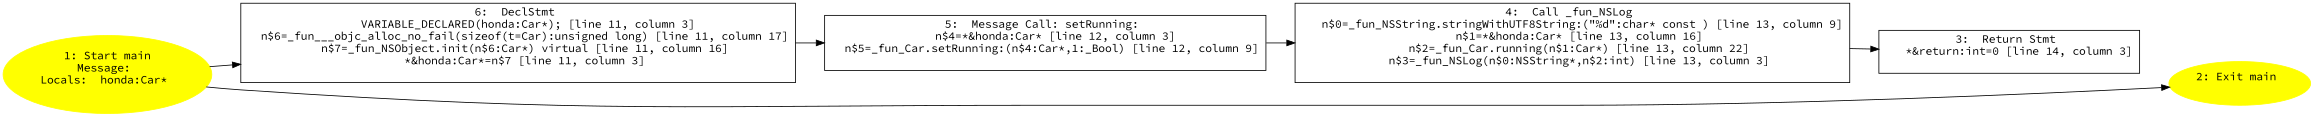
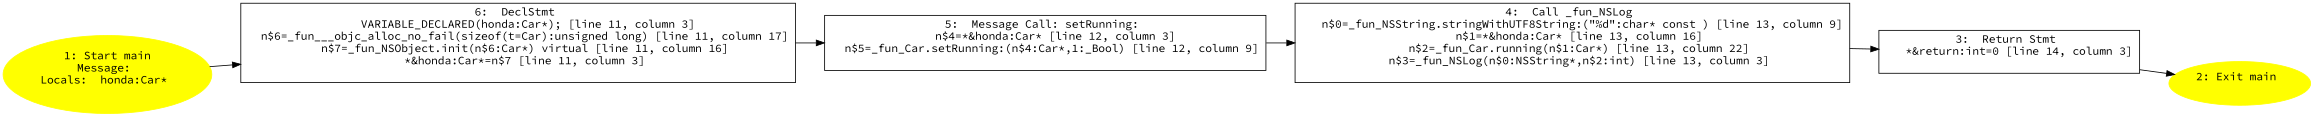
  digraph {
    fontname="Source Code Pro"
    rankdir=LR
    node [fontname="Source Code Pro" shape=box]
    edge [fontname="Source Code Pro"]
    n1 [color=yellow label="1: Start main\nMessage: \nLocals:  honda:Car* \n  " style=filled shape=""]
    n2 [label="6:  DeclStmt \n   VARIABLE_DECLARED(honda:Car*); [line 11, column 3]\n  n$6=_fun___objc_alloc_no_fail(sizeof(t=Car):unsigned long) [line 11, column 17]\n  n$7=_fun_NSObject.init(n$6:Car*) virtual [line 11, column 16]\n  *&honda:Car*=n$7 [line 11, column 3]\n "]
    n3 [label="5:  Message Call: setRunning: \n   n$4=*&honda:Car* [line 12, column 3]\n  n$5=_fun_Car.setRunning:(n$4:Car*,1:_Bool) [line 12, column 9]\n "]
    n4 [label="4:  Call _fun_NSLog \n   n$0=_fun_NSString.stringWithUTF8String:(\"%d\":char* const ) [line 13, column 9]\n  n$1=*&honda:Car* [line 13, column 16]\n  n$2=_fun_Car.running(n$1:Car*) [line 13, column 22]\n  n$3=_fun_NSLog(n$0:NSString*,n$2:int) [line 13, column 3]\n "]
    n5 [color=yellow label="2: Exit main \n  " style=filled shape=""]
    n6 [label="3:  Return Stmt \n   *&return:int=0 [line 14, column 3]\n "]
    n1 -> n2
    n2 -> n3
    n3 -> n4
    n4 -> n6
-   n1 -> n5
+   n6 -> n5
  }
